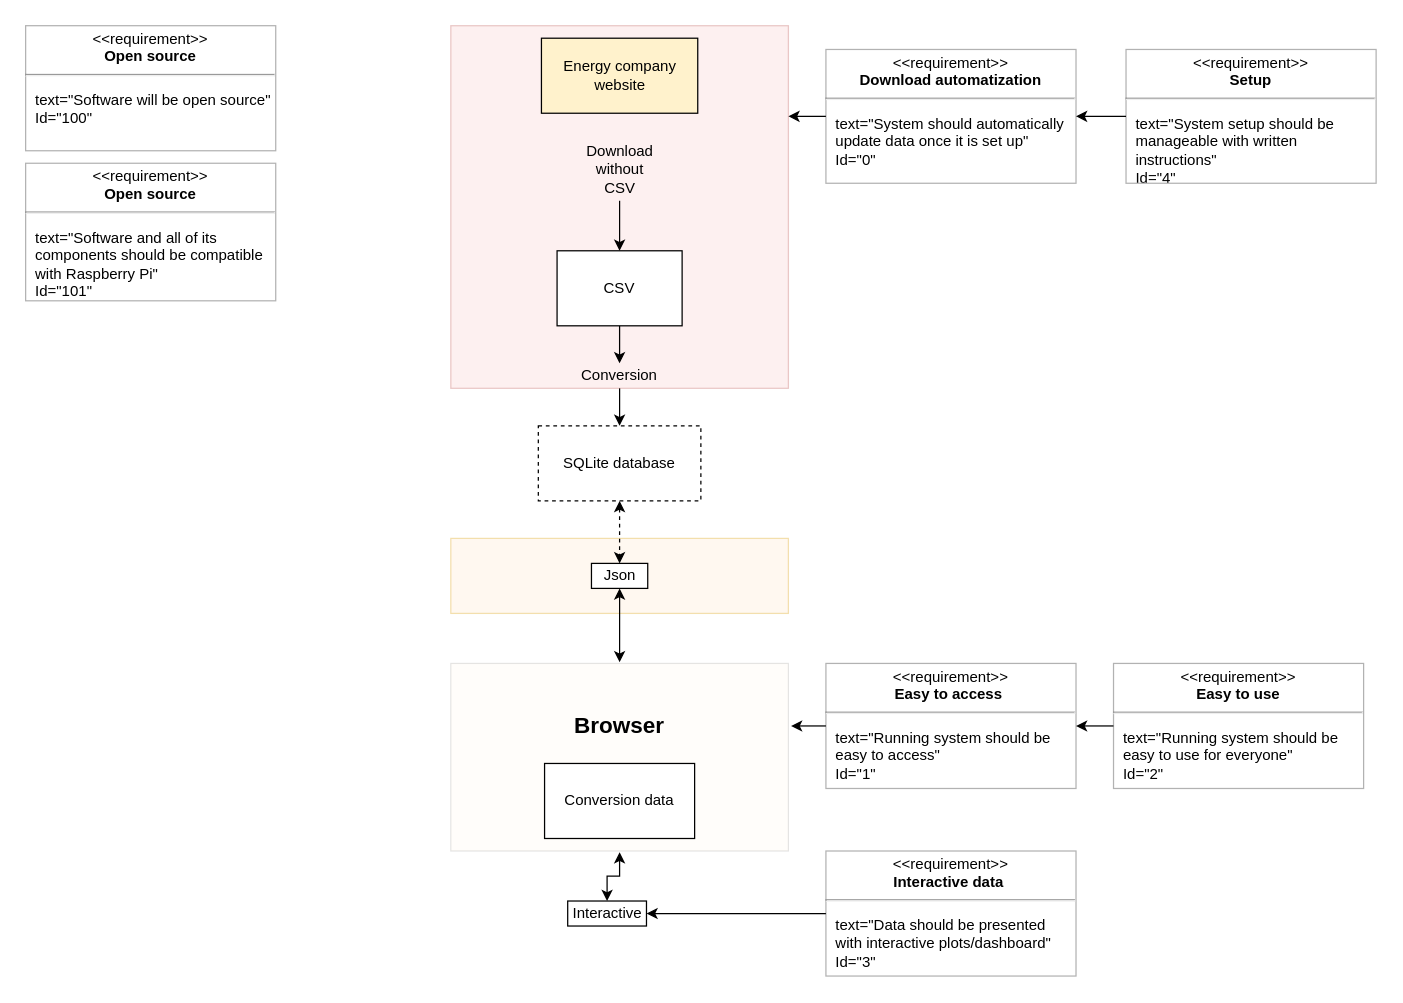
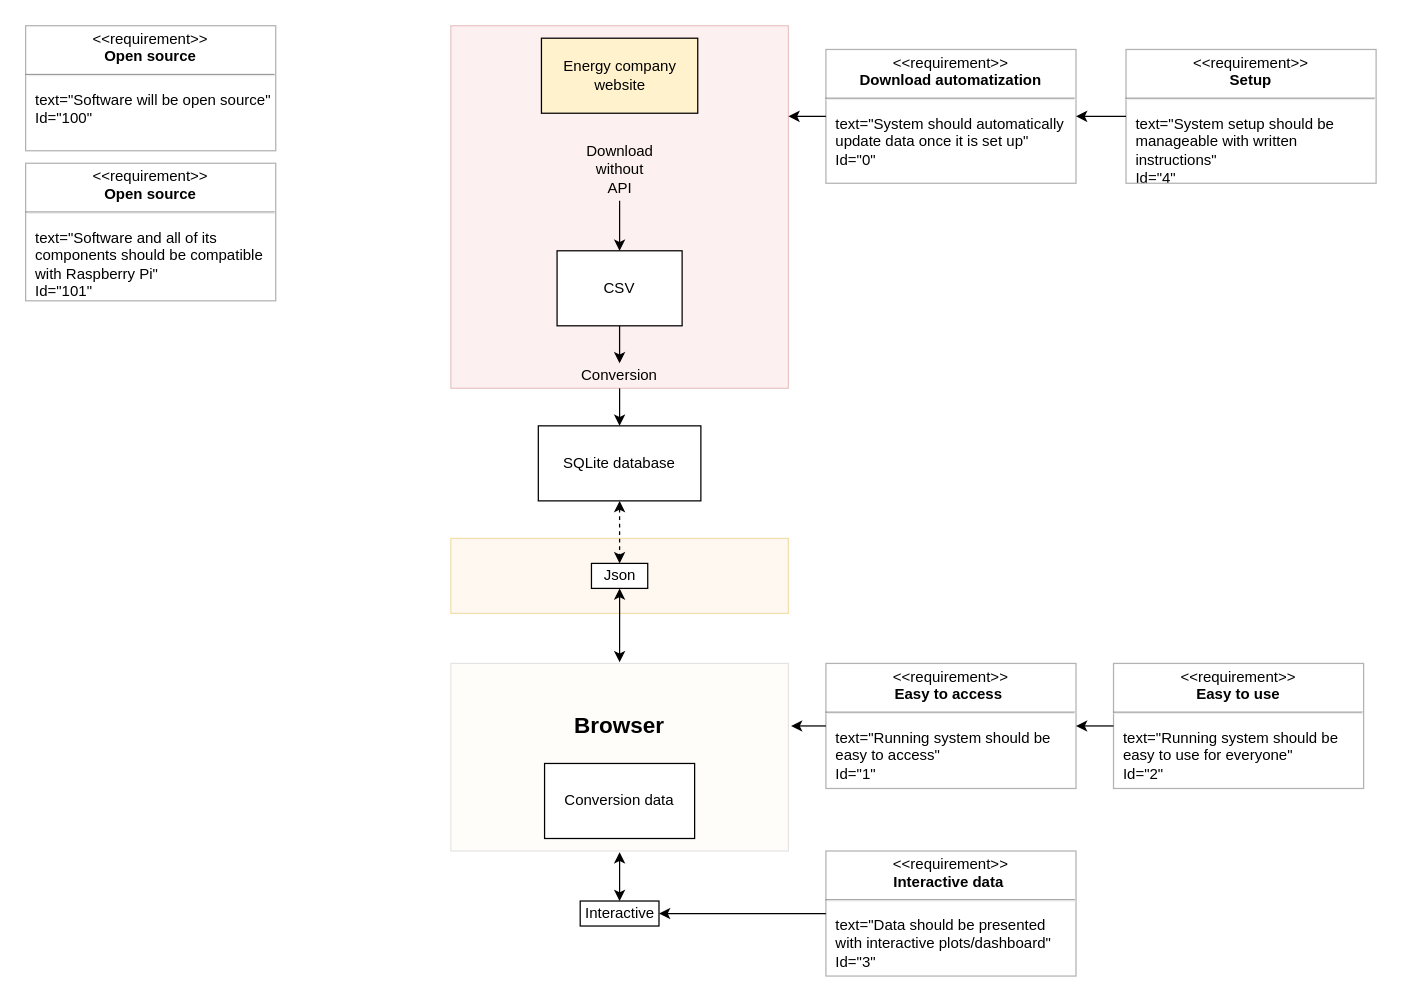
  <mxCell id="0" style=";html=1;" />
  <mxCell id="1" style=";html=1;" parent="0" />
  <mxCell id="2" value="" style="rounded=0;whiteSpace=wrap;html=1;strokeColor=#b85450;fillColor=#f8cecc;opacity=30;" vertex="1" parent="1"><mxGeometry x="360" width="270" height="290" as="geometry" y="20" /></mxCell>
  <mxCell id="3" value="" style="rounded=0;whiteSpace=wrap;html=1;strokeColor=#d79b00;fillColor=#ffe6cc;opacity=30;" vertex="1" parent="1"><mxGeometry x="360" y="430" width="270" height="60" as="geometry" /></mxCell>
  <mxCell id="4" value="" style="rounded=0;whiteSpace=wrap;html=1;fillColor=#ffe6cc;strokeColor=#000000;opacity=10;perimeterSpacing=1;" vertex="1" parent="1"><mxGeometry x="360" y="530" width="270" height="150" as="geometry" /></mxCell>
  <mxCell id="5" value="Conversion data" style="rounded=0;whiteSpace=wrap;html=1;" vertex="1" parent="1"><mxGeometry x="435" y="610" width="120" height="60" as="geometry" /></mxCell>
  <mxCell id="6" value="&lt;b&gt;&lt;font style=&quot;font-size: 18px&quot;&gt;Browser&lt;/font&gt;&lt;/b&gt;" style="text;html=1;strokeColor=none;fillColor=none;align=center;verticalAlign=middle;whiteSpace=wrap;rounded=0;" vertex="1" parent="1"><mxGeometry x="475" y="570" width="40" height="20" as="geometry" /></mxCell>
  <mxCell id="7" value="Energy company website" style="rounded=0;whiteSpace=wrap;html=1;fillColor=#fff2cc;" vertex="1" parent="1"><mxGeometry x="432.5" y="30" width="125" height="60" as="geometry" /></mxCell>
  <mxCell id="8" style="edgeStyle=orthogonalEdgeStyle;rounded=0;orthogonalLoop=1;jettySize=auto;html=1;exitX=0.5;exitY=1;exitDx=0;exitDy=0;" edge="1" parent="1" source="9" target="14"><mxGeometry relative="1" as="geometry" /></mxCell>
  <mxCell id="9" value="CSV" style="rounded=0;whiteSpace=wrap;html=1;fillColor=#ffffff;" vertex="1" parent="1"><mxGeometry x="445" y="200" width="100" height="60" as="geometry" /></mxCell>
  <mxCell id="10" style="edgeStyle=orthogonalEdgeStyle;rounded=0;orthogonalLoop=1;jettySize=auto;html=1;exitX=0.5;exitY=1;exitDx=0;exitDy=0;entryX=0.5;entryY=0;entryDx=0;entryDy=0;" edge="1" parent="1" source="11" target="9"><mxGeometry relative="1" as="geometry" /></mxCell>
- <mxCell id="11" value="Download&lt;br&gt;without CSV" style="text;html=1;strokeColor=none;fillColor=none;align=center;verticalAlign=middle;whiteSpace=wrap;rounded=0;" vertex="1" parent="1"><mxGeometry x="466.5" y="110" width="57" height="50" as="geometry" /></mxCell>
- <mxCell id="12" value="SQLite database" style="rounded=0;whiteSpace=wrap;html=1;dashed=1;" vertex="1" parent="1"><mxGeometry x="430" y="340" width="130" height="60" as="geometry" /></mxCell>
+ <mxCell id="11" value="Download&lt;br&gt;without API" style="text;html=1;strokeColor=none;fillColor=none;align=center;verticalAlign=middle;whiteSpace=wrap;rounded=0;" vertex="1" parent="1"><mxGeometry x="466.5" y="110" width="57" height="50" as="geometry" /></mxCell>
+ <mxCell id="12" value="SQLite database" style="rounded=0;whiteSpace=wrap;html=1;" vertex="1" parent="1"><mxGeometry x="430" y="340" width="130" height="60" as="geometry" /></mxCell>
  <mxCell id="13" style="edgeStyle=orthogonalEdgeStyle;rounded=0;orthogonalLoop=1;jettySize=auto;html=1;exitX=0.5;exitY=1;exitDx=0;exitDy=0;entryX=0.5;entryY=0;entryDx=0;entryDy=0;" edge="1" parent="1" source="14" target="12"><mxGeometry relative="1" as="geometry" /></mxCell>
  <mxCell id="14" value="Conversion" style="text;html=1;strokeColor=none;fillColor=none;align=center;verticalAlign=middle;whiteSpace=wrap;rounded=0;" vertex="1" parent="1"><mxGeometry x="475" y="290" width="40" height="20" as="geometry" /></mxCell>
  <mxCell id="15" style="edgeStyle=orthogonalEdgeStyle;rounded=0;orthogonalLoop=1;jettySize=auto;html=1;exitX=0.5;exitY=0;exitDx=0;exitDy=0;entryX=0.5;entryY=1;entryDx=0;entryDy=0;startArrow=classic;startFill=1;" edge="1" parent="1" source="16" target="4"><mxGeometry relative="1" as="geometry" /></mxCell>
- <mxCell id="16" value="Interactive" style="text;html=1;align=center;verticalAlign=middle;whiteSpace=wrap;rounded=0;fillColor=#ffffff;strokeColor=#000000;" vertex="1" parent="1"><mxGeometry x="453.5" y="720" width="63" height="20" as="geometry" /></mxCell>
+ <mxCell id="16" value="Interactive" style="text;html=1;align=center;verticalAlign=middle;whiteSpace=wrap;rounded=0;fillColor=#ffffff;strokeColor=#000000;" vertex="1" parent="1"><mxGeometry x="463.5" y="720" width="63" height="20" as="geometry" /></mxCell>
  <mxCell id="17" style="edgeStyle=orthogonalEdgeStyle;rounded=0;orthogonalLoop=1;jettySize=auto;html=1;exitX=0.5;exitY=1;exitDx=0;exitDy=0;entryX=0.5;entryY=0;entryDx=0;entryDy=0;startArrow=classic;startFill=1;" edge="1" parent="1" source="18" target="4"><mxGeometry relative="1" as="geometry" /></mxCell>
  <mxCell id="18" value="Json" style="text;html=1;strokeColor=#000000;fillColor=#ffffff;align=center;verticalAlign=middle;whiteSpace=wrap;rounded=0;" vertex="1" parent="1"><mxGeometry x="472.5" y="450" width="45" height="20" as="geometry" /></mxCell>
  <mxCell id="19" style="edgeStyle=orthogonalEdgeStyle;rounded=0;orthogonalLoop=1;jettySize=auto;html=1;exitX=0.5;exitY=1;exitDx=0;exitDy=0;entryX=0.5;entryY=0;entryDx=0;entryDy=0;startArrow=classic;startFill=1;dashed=1;" edge="1" parent="1" source="12" target="18"><mxGeometry relative="1" as="geometry"><mxPoint x="497" y="400" as="sourcePoint" /><mxPoint x="497" y="539" as="targetPoint" /><Array as="points" /></mxGeometry></mxCell>
  <mxCell id="20" style="edgeStyle=orthogonalEdgeStyle;rounded=0;orthogonalLoop=1;jettySize=auto;html=1;exitX=0;exitY=0.5;exitDx=0;exitDy=0;entryX=1;entryY=0.25;entryDx=0;entryDy=0;startArrow=none;startFill=0;" edge="1" parent="1" source="21" target="2"><mxGeometry relative="1" as="geometry" /></mxCell>
  <mxCell id="21" value="&lt;p style=&quot;margin: 0px ; margin-top: 4px ; text-align: center&quot;&gt;&amp;lt;&amp;lt;requirement&amp;gt;&amp;gt;&lt;br&gt;&lt;b&gt;Download automatization&lt;/b&gt;&lt;/p&gt;&lt;hr&gt;&lt;p&gt;&lt;/p&gt;&lt;p style=&quot;margin: 0px ; margin-left: 8px ; text-align: left&quot;&gt;text=&quot;System should automatically update data once it is set up&quot;&lt;br&gt;Id=&quot;0&quot;&lt;/p&gt;" style="shape=rect;overflow=fill;html=1;whiteSpace=wrap;align=center;strokeColor=#000000;fillColor=#ffffff;opacity=30;" vertex="1" parent="1"><mxGeometry x="660" y="39" width="200" height="107" as="geometry" /></mxCell>
  <mxCell id="22" style="edgeStyle=orthogonalEdgeStyle;rounded=0;orthogonalLoop=1;jettySize=auto;html=1;exitX=0;exitY=0.5;exitDx=0;exitDy=0;entryX=1;entryY=0.5;entryDx=0;entryDy=0;startArrow=none;startFill=0;" edge="1" parent="1" source="23" target="25"><mxGeometry relative="1" as="geometry" /></mxCell>
  <mxCell id="23" value="&lt;p style=&quot;margin: 0px ; margin-top: 4px ; text-align: center&quot;&gt;&amp;lt;&amp;lt;requirement&amp;gt;&amp;gt;&lt;br&gt;&lt;b&gt;Easy to use&lt;/b&gt;&lt;/p&gt;&lt;hr&gt;&lt;p&gt;&lt;/p&gt;&lt;p style=&quot;margin: 0px ; margin-left: 8px ; text-align: left&quot;&gt;text=&quot;Running system should be easy to use for everyone&quot;&lt;br&gt;Id=&quot;2&quot;&lt;/p&gt;" style="shape=rect;overflow=fill;html=1;whiteSpace=wrap;align=center;strokeColor=#000000;fillColor=#ffffff;opacity=30;" vertex="1" parent="1"><mxGeometry x="890" y="530" width="200" height="100" as="geometry" /></mxCell>
  <mxCell id="24" style="edgeStyle=orthogonalEdgeStyle;rounded=0;orthogonalLoop=1;jettySize=auto;html=1;exitX=0;exitY=0.5;exitDx=0;exitDy=0;entryX=1.004;entryY=0.336;entryDx=0;entryDy=0;entryPerimeter=0;startArrow=none;startFill=0;" edge="1" parent="1" source="25" target="4"><mxGeometry relative="1" as="geometry" /></mxCell>
  <mxCell id="25" value="&lt;p style=&quot;margin: 0px ; margin-top: 4px ; text-align: center&quot;&gt;&amp;lt;&amp;lt;requirement&amp;gt;&amp;gt;&lt;br&gt;&lt;b&gt;Easy to access&amp;nbsp;&lt;/b&gt;&lt;/p&gt;&lt;hr&gt;&lt;p&gt;&lt;/p&gt;&lt;p style=&quot;margin: 0px ; margin-left: 8px ; text-align: left&quot;&gt;text=&quot;Running system should be easy to access&quot;&lt;br&gt;Id=&quot;1&quot;&lt;/p&gt;" style="shape=rect;overflow=fill;html=1;whiteSpace=wrap;align=center;strokeColor=#000000;fillColor=#ffffff;opacity=30;" vertex="1" parent="1"><mxGeometry x="660" y="530" width="200" height="100" as="geometry" /></mxCell>
  <mxCell id="26" style="edgeStyle=orthogonalEdgeStyle;rounded=0;orthogonalLoop=1;jettySize=auto;html=1;exitX=0;exitY=0.5;exitDx=0;exitDy=0;entryX=1;entryY=0.5;entryDx=0;entryDy=0;startArrow=none;startFill=0;" edge="1" parent="1" source="27" target="16"><mxGeometry relative="1" as="geometry" /></mxCell>
  <mxCell id="27" value="&lt;p style=&quot;margin: 0px ; margin-top: 4px ; text-align: center&quot;&gt;&amp;lt;&amp;lt;requirement&amp;gt;&amp;gt;&lt;br&gt;&lt;b&gt;Interactive data&amp;nbsp;&lt;/b&gt;&lt;/p&gt;&lt;hr&gt;&lt;p&gt;&lt;/p&gt;&lt;p style=&quot;margin: 0px ; margin-left: 8px ; text-align: left&quot;&gt;text=&quot;Data should be presented with interactive plots/dashboard&quot;&lt;br&gt;Id=&quot;3&quot;&lt;/p&gt;" style="shape=rect;overflow=fill;html=1;whiteSpace=wrap;align=center;strokeColor=#000000;fillColor=#ffffff;opacity=30;" vertex="1" parent="1"><mxGeometry x="660" y="680" width="200" height="100" as="geometry" /></mxCell>
  <mxCell id="28" value="&lt;p style=&quot;margin: 0px ; margin-top: 4px ; text-align: center&quot;&gt;&amp;lt;&amp;lt;requirement&amp;gt;&amp;gt;&lt;br&gt;&lt;b&gt;Open source&lt;/b&gt;&lt;/p&gt;&lt;hr&gt;&lt;p&gt;&lt;/p&gt;&lt;p style=&quot;margin: 0px ; margin-left: 8px ; text-align: left&quot;&gt;text=&quot;Software will be open source&quot;&lt;br&gt;Id=&quot;100&quot;&lt;/p&gt;" style="shape=rect;overflow=fill;html=1;whiteSpace=wrap;align=center;strokeColor=#000000;fillColor=#ffffff;opacity=30;" vertex="1" parent="1"><mxGeometry x="20" width="200" height="100" as="geometry" y="20" /></mxCell>
  <mxCell id="29" value="&lt;p style=&quot;margin: 0px ; margin-top: 4px ; text-align: center&quot;&gt;&amp;lt;&amp;lt;requirement&amp;gt;&amp;gt;&lt;br&gt;&lt;b&gt;Open source&lt;/b&gt;&lt;/p&gt;&lt;hr&gt;&lt;p&gt;&lt;/p&gt;&lt;p style=&quot;margin: 0px ; margin-left: 8px ; text-align: left&quot;&gt;text=&quot;Software and all of its components should be compatible with Raspberry Pi&quot;&lt;br&gt;Id=&quot;101&quot;&lt;/p&gt;" style="shape=rect;overflow=fill;html=1;whiteSpace=wrap;align=center;strokeColor=#000000;fillColor=#ffffff;opacity=30;" vertex="1" parent="1"><mxGeometry x="20" y="130" width="200" height="110" as="geometry" /></mxCell>
  <mxCell id="30" style="edgeStyle=orthogonalEdgeStyle;rounded=0;orthogonalLoop=1;jettySize=auto;html=1;exitX=0;exitY=0.5;exitDx=0;exitDy=0;entryX=1;entryY=0.5;entryDx=0;entryDy=0;startArrow=none;startFill=0;" edge="1" parent="1" source="31" target="21"><mxGeometry relative="1" as="geometry" /></mxCell>
  <mxCell id="31" value="&lt;p style=&quot;margin: 0px ; margin-top: 4px ; text-align: center&quot;&gt;&amp;lt;&amp;lt;requirement&amp;gt;&amp;gt;&lt;br&gt;&lt;b&gt;Setup&lt;/b&gt;&lt;/p&gt;&lt;hr&gt;&lt;p&gt;&lt;/p&gt;&lt;p style=&quot;margin: 0px ; margin-left: 8px ; text-align: left&quot;&gt;text=&quot;System setup should be manageable with written instructions&quot;&lt;br&gt;Id=&quot;4&quot;&lt;/p&gt;" style="shape=rect;overflow=fill;html=1;whiteSpace=wrap;align=center;strokeColor=#000000;fillColor=#ffffff;opacity=30;" vertex="1" parent="1"><mxGeometry x="900" y="39" width="200" height="107" as="geometry" /></mxCell>
